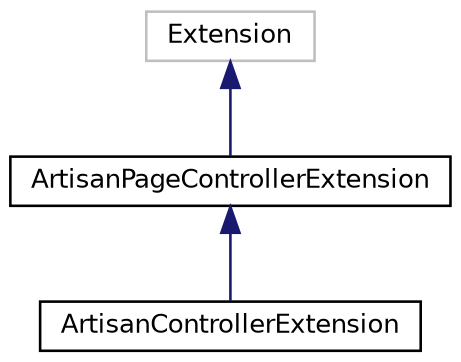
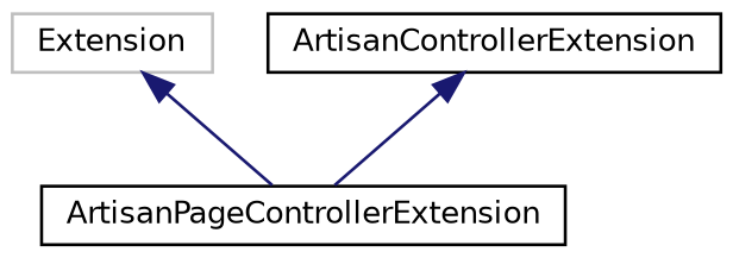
  digraph {
    rankdir=TB
    node [color=black fillcolor=white fontname=Helvetica fontsize=10 shape=record style=filled]
    edge [color=midnightblue dir=back fontname=Helvetica fontsize=10 labelfontname=Helvetica labelfontsize=10 style=solid]
    n1 [color=grey75 height=0.2 label=Extension width=0.4]
    n2 [height=0.2 label=ArtisanPageControllerExtension width=0.4]
    n3 [height=0.2 label=ArtisanControllerExtension width=0.4]
    n1 -> n2
-   n2 -> n3
+   n3 -> n2
  }
